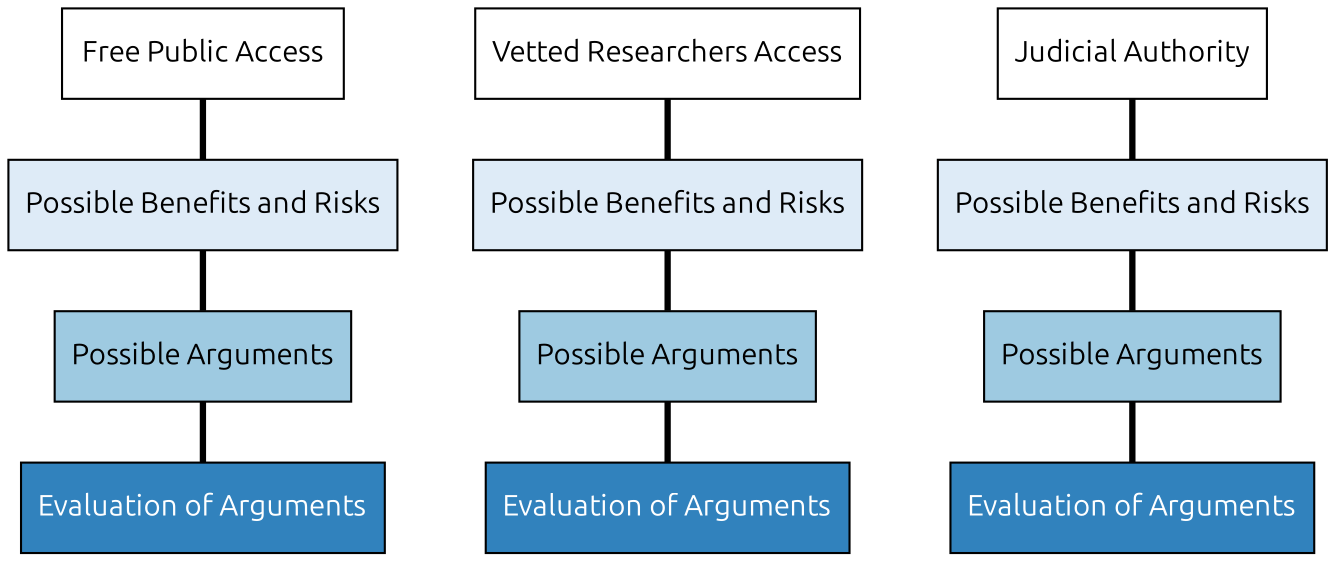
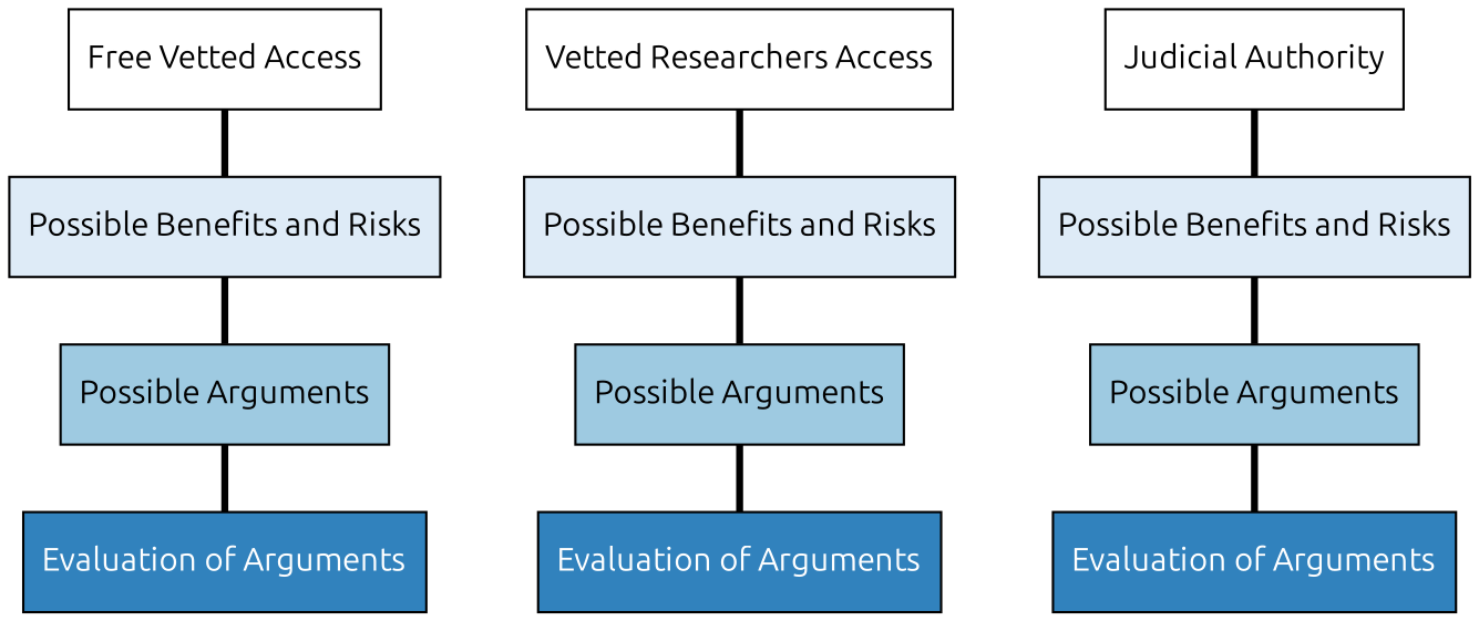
  digraph {
    newrank=true
    nodesep=0.5
    ranksep=0.4
    splines=false
    fontname=Ubuntu
    node [color=black fillcolor="#deebf7" fixedsize=false fontsize=14 row=func shape=box style="filled,setlinewidth(1)" fontname=Ubuntu]
    edge [arrowhead=none arrowsize=1 color=black labelfontname=Ubuntu style="filled,setlinewidth(3)" weight=10 fontname=Ubuntu]
    n1 [height=0.6 label="Possible Benefits and Risks" width=1]
    n2 [fillcolor="#9ecae1" height=0.6 label="Possible Arguments" width=1]
    n3 [fillcolor="#3182bd" fontcolor=white height=0.6 label="Evaluation of Arguments" width=1]
    n4 [height=0.6 label="Possible Benefits and Risks" width=1]
    n5 [fillcolor="#9ecae1" height=0.6 label="Possible Arguments" width=1]
    n6 [fillcolor="#3182bd" fontcolor=white height=0.6 label="Evaluation of Arguments" width=1]
    n7 [height=0.6 label="Possible Benefits and Risks" width=1]
    n8 [fillcolor="#9ecae1" height=0.6 label="Possible Arguments" width=1]
    n9 [fillcolor="#3182bd" fontcolor=white height=0.6 label="Evaluation of Arguments" width=1]
-   n10 [fillcolor=white height=.6 label="Free Public Access" width=1 color="" row=""]
+   n10 [fillcolor=white height=.6 label="Free Vetted Access" width=1 color="" row=""]
    n11 [fillcolor=white height=.6 label="Vetted Researchers Access" width=1 color="" row=""]
    n12 [fillcolor=white height=.6 label="Judicial Authority" width=1 color="" row=""]
    subgraph sub_1 {
      n1
      n2
      n3
    }
    subgraph sub_2 {
      n4
      n5
      n6
    }
    subgraph sub_3 {
      n7
      n8
      n9
    }
    n1 -> n2
    n2 -> n3
    n4 -> n5
    n5 -> n6
    n7 -> n8
    n8 -> n9
    n10 -> n1 [color=""]
    n11 -> n4 [color=""]
    n12 -> n7 [color=""]
  }
